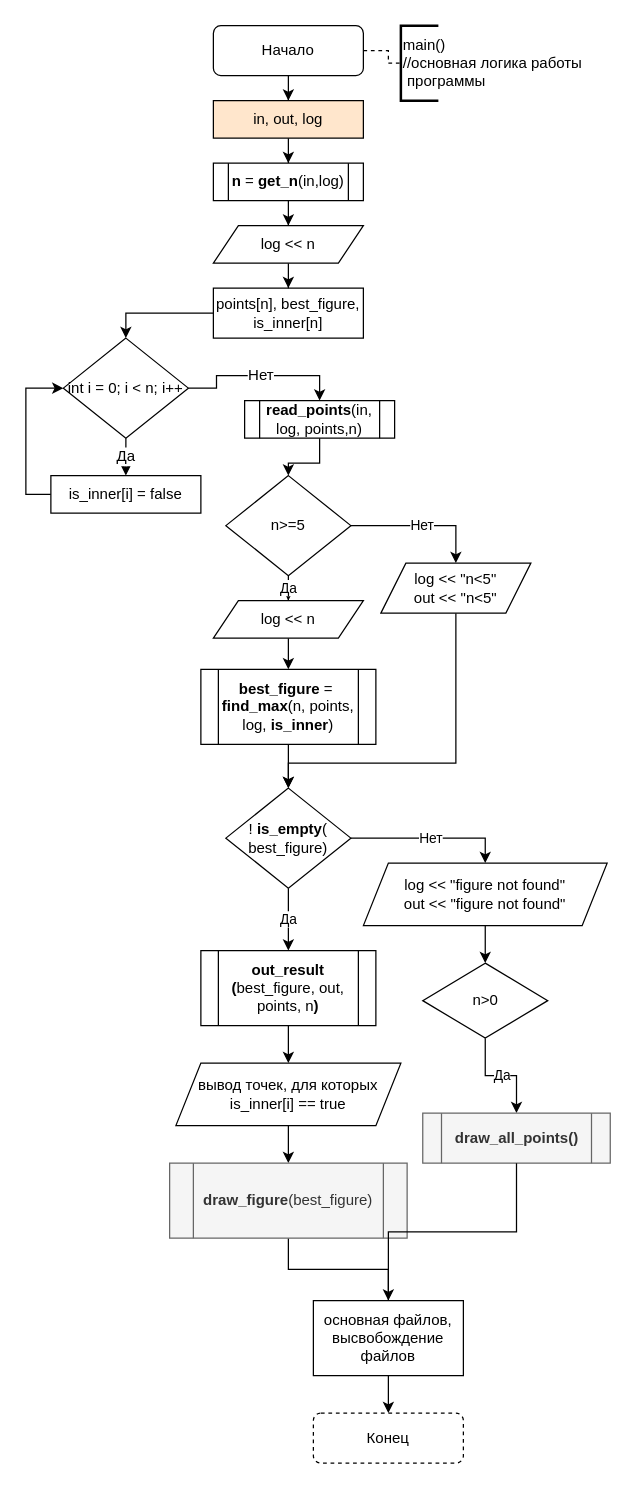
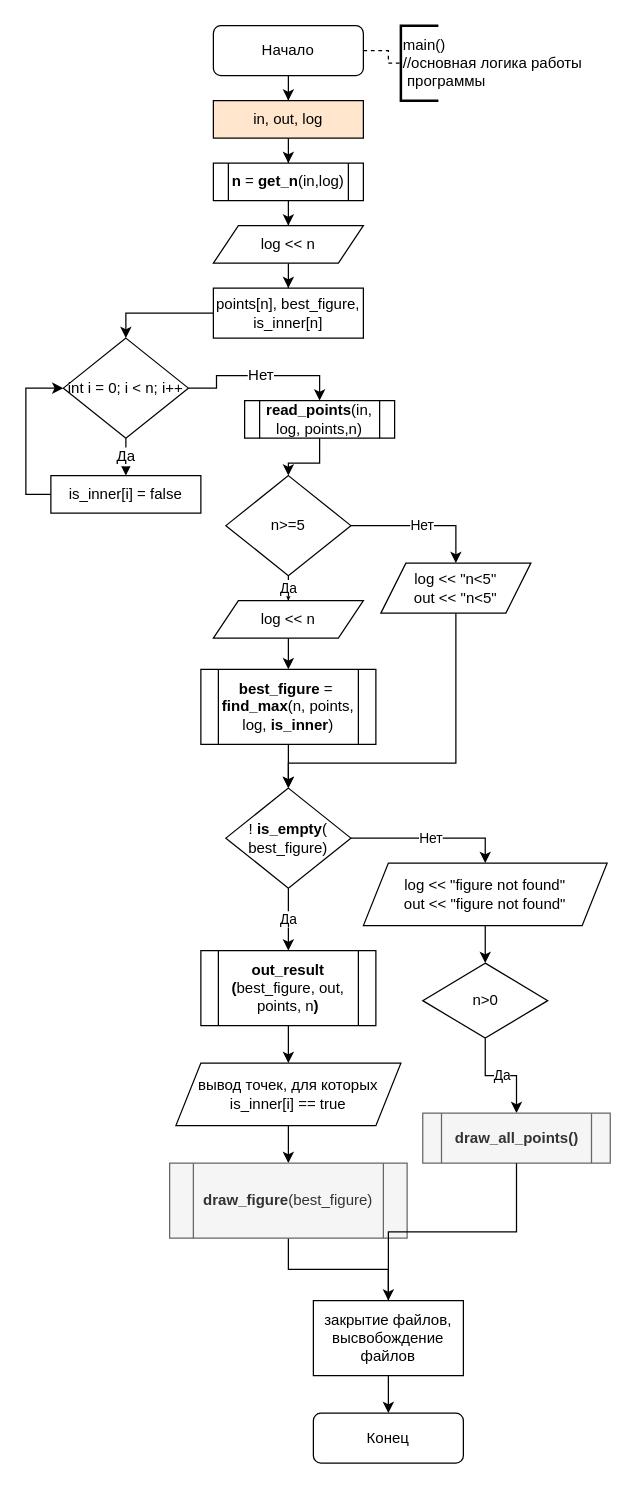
  <mxCell id="0" />
  <mxCell id="1" parent="0" />
  <mxCell id="2" value="" style="edgeStyle=orthogonalEdgeStyle;rounded=0;orthogonalLoop=1;jettySize=auto;html=1;entryX=0.5;entryY=0;entryDx=0;entryDy=0;" parent="1" source="4" target="7" edge="1"><mxGeometry relative="1" as="geometry"><mxPoint x="230" y="130" as="targetPoint" /></mxGeometry></mxCell>
  <mxCell id="3" style="edgeStyle=orthogonalEdgeStyle;rounded=0;orthogonalLoop=1;jettySize=auto;html=1;entryX=0;entryY=0.5;entryDx=0;entryDy=0;entryPerimeter=0;fontSize=12;endArrow=none;endFill=0;dashed=1;" parent="1" source="4" target="19" edge="1"><mxGeometry relative="1" as="geometry" /></mxCell>
  <mxCell id="4" value="Начало" style="rounded=1;whiteSpace=wrap;html=1;fontSize=12;glass=0;strokeWidth=1;shadow=0;" parent="1" vertex="1"><mxGeometry x="170" y="20" width="120" height="40" as="geometry" /></mxCell>
- <mxCell id="5" value="Конец" style="rounded=1;whiteSpace=wrap;html=1;fontSize=12;glass=0;strokeWidth=1;shadow=0;dashed=1;" parent="1" vertex="1"><mxGeometry x="250" y="1130" width="120" height="40" as="geometry" /></mxCell>
+ <mxCell id="5" value="Конец" style="rounded=1;whiteSpace=wrap;html=1;fontSize=12;glass=0;strokeWidth=1;shadow=0;" parent="1" vertex="1"><mxGeometry x="250" y="1130" width="120" height="40" as="geometry" /></mxCell>
  <mxCell id="6" style="edgeStyle=orthogonalEdgeStyle;rounded=0;orthogonalLoop=1;jettySize=auto;html=1;entryX=0.5;entryY=0;entryDx=0;entryDy=0;" parent="1" source="7" target="9" edge="1"><mxGeometry relative="1" as="geometry" /></mxCell>
  <mxCell id="7" value="in, out, log" style="rounded=0;whiteSpace=wrap;html=1;fillColor=#ffe6cc;" parent="1" vertex="1"><mxGeometry x="170" y="80" width="120" height="30" as="geometry" /></mxCell>
  <mxCell id="8" style="edgeStyle=orthogonalEdgeStyle;rounded=0;orthogonalLoop=1;jettySize=auto;html=1;entryX=0.5;entryY=0;entryDx=0;entryDy=0;" edge="1" parent="1" source="9" target="24"><mxGeometry relative="1" as="geometry" /></mxCell>
  <mxCell id="9" value="&lt;b&gt;n&lt;/b&gt; = &lt;b&gt;get_n&lt;/b&gt;(in,log)" style="shape=process;whiteSpace=wrap;html=1;backgroundOutline=1;" parent="1" vertex="1"><mxGeometry x="170" y="130" width="120" height="30" as="geometry" /></mxCell>
  <mxCell id="10" style="edgeStyle=orthogonalEdgeStyle;rounded=0;orthogonalLoop=1;jettySize=auto;html=1;entryX=0.5;entryY=0;entryDx=0;entryDy=0;" parent="1" source="11" target="16" edge="1"><mxGeometry relative="1" as="geometry" /></mxCell>
  <mxCell id="11" value="points[n], best_figure, is_inner[n]" style="rounded=0;whiteSpace=wrap;html=1;" parent="1" vertex="1"><mxGeometry x="170" y="230" width="120" height="40" as="geometry" /></mxCell>
  <mxCell id="12" style="edgeStyle=orthogonalEdgeStyle;rounded=0;orthogonalLoop=1;jettySize=auto;html=1;entryX=0.5;entryY=0;entryDx=0;entryDy=0;" edge="1" parent="1" source="13" target="22"><mxGeometry relative="1" as="geometry" /></mxCell>
  <mxCell id="13" value="&lt;b&gt;read_points&lt;/b&gt;(in,&lt;br&gt;log, points,n)" style="shape=process;whiteSpace=wrap;html=1;backgroundOutline=1;" parent="1" vertex="1"><mxGeometry x="195" y="320" width="120" height="30" as="geometry" /></mxCell>
  <mxCell id="14" value="Да" style="edgeStyle=orthogonalEdgeStyle;rounded=0;orthogonalLoop=1;jettySize=auto;html=1;fontSize=12;" parent="1" source="16" target="18" edge="1"><mxGeometry relative="1" as="geometry" /></mxCell>
  <mxCell id="15" value="Нет" style="edgeStyle=orthogonalEdgeStyle;rounded=0;orthogonalLoop=1;jettySize=auto;html=1;entryX=0.5;entryY=0;entryDx=0;entryDy=0;fontSize=12;" parent="1" source="16" target="13" edge="1"><mxGeometry relative="1" as="geometry" /></mxCell>
  <mxCell id="16" value="&lt;font style=&quot;font-size: 12px&quot;&gt;int i = 0; i &amp;lt; n; i++&lt;/font&gt;" style="rhombus;whiteSpace=wrap;html=1;" parent="1" vertex="1"><mxGeometry x="50" y="270" width="100" height="80" as="geometry" /></mxCell>
  <mxCell id="17" style="edgeStyle=orthogonalEdgeStyle;rounded=0;orthogonalLoop=1;jettySize=auto;html=1;entryX=0;entryY=0.5;entryDx=0;entryDy=0;fontSize=12;" parent="1" source="18" target="16" edge="1"><mxGeometry relative="1" as="geometry"><Array as="points"><mxPoint x="20" y="395" /><mxPoint x="20" y="310" /></Array></mxGeometry></mxCell>
  <mxCell id="18" value="is_inner[i] = false" style="rounded=0;whiteSpace=wrap;html=1;fontSize=12;" parent="1" vertex="1"><mxGeometry x="40" y="380" width="120" height="30" as="geometry" /></mxCell>
  <mxCell id="19" value="main()&lt;br&gt;//основная логика работы&lt;br&gt;&amp;nbsp;программы" style="strokeWidth=2;html=1;shape=mxgraph.flowchart.annotation_1;align=left;pointerEvents=1;fontSize=12;" parent="1" vertex="1"><mxGeometry x="320" y="20" width="30" height="60" as="geometry" /></mxCell>
  <mxCell id="20" value="Да" style="edgeStyle=orthogonalEdgeStyle;rounded=0;orthogonalLoop=1;jettySize=auto;html=1;entryX=0.5;entryY=0;entryDx=0;entryDy=0;" edge="1" parent="1" source="22" target="26"><mxGeometry relative="1" as="geometry" /></mxCell>
  <mxCell id="21" value="Нет" style="edgeStyle=orthogonalEdgeStyle;rounded=0;orthogonalLoop=1;jettySize=auto;html=1;entryX=0.5;entryY=0;entryDx=0;entryDy=0;" edge="1" parent="1" source="22" target="30"><mxGeometry relative="1" as="geometry" /></mxCell>
  <mxCell id="22" value="n&amp;gt;=5" style="rhombus;whiteSpace=wrap;html=1;" vertex="1" parent="1"><mxGeometry x="180" y="380" width="100" height="80" as="geometry" /></mxCell>
  <mxCell id="23" style="edgeStyle=orthogonalEdgeStyle;rounded=0;orthogonalLoop=1;jettySize=auto;html=1;entryX=0.5;entryY=0;entryDx=0;entryDy=0;" edge="1" parent="1" source="24" target="11"><mxGeometry relative="1" as="geometry" /></mxCell>
  <mxCell id="24" value="log &amp;lt;&amp;lt; n" style="shape=parallelogram;perimeter=parallelogramPerimeter;whiteSpace=wrap;html=1;fixedSize=1;" vertex="1" parent="1"><mxGeometry x="170" y="180" width="120" height="30" as="geometry" /></mxCell>
  <mxCell id="25" style="edgeStyle=orthogonalEdgeStyle;rounded=0;orthogonalLoop=1;jettySize=auto;html=1;entryX=0.5;entryY=0;entryDx=0;entryDy=0;" edge="1" parent="1" source="26" target="28"><mxGeometry relative="1" as="geometry" /></mxCell>
  <mxCell id="26" value="log &amp;lt;&amp;lt; n" style="shape=parallelogram;perimeter=parallelogramPerimeter;whiteSpace=wrap;html=1;fixedSize=1;" vertex="1" parent="1"><mxGeometry x="170" y="480" width="120" height="30" as="geometry" /></mxCell>
  <mxCell id="27" style="edgeStyle=orthogonalEdgeStyle;rounded=0;orthogonalLoop=1;jettySize=auto;html=1;entryX=0.5;entryY=0;entryDx=0;entryDy=0;" edge="1" parent="1" source="28" target="33"><mxGeometry relative="1" as="geometry" /></mxCell>
  <mxCell id="28" value="&lt;b&gt;best_figure &lt;/b&gt;=&amp;nbsp;&lt;br&gt;&lt;b&gt;find_max&lt;/b&gt;(n, points, log, &lt;b&gt;is_inner&lt;/b&gt;)" style="shape=process;whiteSpace=wrap;html=1;backgroundOutline=1;" vertex="1" parent="1"><mxGeometry x="160" y="535" width="140" height="60" as="geometry" /></mxCell>
  <mxCell id="29" style="edgeStyle=orthogonalEdgeStyle;rounded=0;orthogonalLoop=1;jettySize=auto;html=1;entryX=0.5;entryY=0;entryDx=0;entryDy=0;" edge="1" parent="1" source="30" target="33"><mxGeometry relative="1" as="geometry"><Array as="points"><mxPoint x="364" y="610" /><mxPoint x="230" y="610" /></Array></mxGeometry></mxCell>
  <mxCell id="30" value="log &amp;lt;&amp;lt; &quot;n&amp;lt;5&quot;&lt;br&gt;out &amp;lt;&amp;lt; &quot;n&amp;lt;5&quot;" style="shape=parallelogram;perimeter=parallelogramPerimeter;whiteSpace=wrap;html=1;fixedSize=1;" vertex="1" parent="1"><mxGeometry x="304" y="450" width="120" height="40" as="geometry" /></mxCell>
  <mxCell id="31" value="Да" style="edgeStyle=orthogonalEdgeStyle;rounded=0;orthogonalLoop=1;jettySize=auto;html=1;entryX=0.5;entryY=0;entryDx=0;entryDy=0;" edge="1" parent="1" source="33" target="35"><mxGeometry relative="1" as="geometry" /></mxCell>
  <mxCell id="32" value="Нет" style="edgeStyle=orthogonalEdgeStyle;rounded=0;orthogonalLoop=1;jettySize=auto;html=1;entryX=0.5;entryY=0;entryDx=0;entryDy=0;" edge="1" parent="1" source="33" target="41"><mxGeometry relative="1" as="geometry" /></mxCell>
  <mxCell id="33" value="! &lt;b&gt;is_empty&lt;/b&gt;( best_figure)" style="rhombus;whiteSpace=wrap;html=1;" vertex="1" parent="1"><mxGeometry x="180" y="630" width="100" height="80" as="geometry" /></mxCell>
  <mxCell id="34" style="edgeStyle=orthogonalEdgeStyle;rounded=0;orthogonalLoop=1;jettySize=auto;html=1;entryX=0.5;entryY=0;entryDx=0;entryDy=0;" edge="1" parent="1" source="35" target="37"><mxGeometry relative="1" as="geometry" /></mxCell>
  <mxCell id="35" value="&lt;b&gt;out_result (&lt;/b&gt;best_figure, out, points, n&lt;b&gt;)&lt;/b&gt;" style="shape=process;whiteSpace=wrap;html=1;backgroundOutline=1;" vertex="1" parent="1"><mxGeometry x="160" y="760" width="140" height="60" as="geometry" /></mxCell>
  <mxCell id="36" style="edgeStyle=orthogonalEdgeStyle;rounded=0;orthogonalLoop=1;jettySize=auto;html=1;entryX=0.5;entryY=0;entryDx=0;entryDy=0;" edge="1" parent="1" source="37" target="39"><mxGeometry relative="1" as="geometry" /></mxCell>
  <mxCell id="37" value="вывод точек, для которых is_inner[i] == true" style="shape=parallelogram;perimeter=parallelogramPerimeter;whiteSpace=wrap;html=1;fixedSize=1;" vertex="1" parent="1"><mxGeometry x="140" y="850" width="180" height="50" as="geometry" /></mxCell>
  <mxCell id="38" style="edgeStyle=orthogonalEdgeStyle;rounded=0;orthogonalLoop=1;jettySize=auto;html=1;entryX=0.5;entryY=0;entryDx=0;entryDy=0;" edge="1" parent="1" source="39" target="46"><mxGeometry relative="1" as="geometry" /></mxCell>
  <mxCell id="39" value="&lt;b&gt;draw_figure&lt;/b&gt;(best_figure)" style="shape=process;whiteSpace=wrap;html=1;backgroundOutline=1;fillColor=#f5f5f5;fontColor=#333333;strokeColor=#666666;" vertex="1" parent="1"><mxGeometry x="135" y="930" width="190" height="60" as="geometry" /></mxCell>
  <mxCell id="40" style="edgeStyle=orthogonalEdgeStyle;rounded=0;orthogonalLoop=1;jettySize=auto;html=1;entryX=0.5;entryY=0;entryDx=0;entryDy=0;" edge="1" parent="1" source="41" target="43"><mxGeometry relative="1" as="geometry" /></mxCell>
  <mxCell id="41" value="log &amp;lt;&amp;lt; &quot;figure not found&quot;&lt;br&gt;out &amp;lt;&amp;lt; &quot;figure not found&quot;" style="shape=parallelogram;perimeter=parallelogramPerimeter;whiteSpace=wrap;html=1;fixedSize=1;" vertex="1" parent="1"><mxGeometry x="290" y="690" width="195" height="50" as="geometry" /></mxCell>
  <mxCell id="42" value="Да" style="edgeStyle=orthogonalEdgeStyle;rounded=0;orthogonalLoop=1;jettySize=auto;html=1;entryX=0.5;entryY=0;entryDx=0;entryDy=0;" edge="1" parent="1" source="43" target="44"><mxGeometry relative="1" as="geometry" /></mxCell>
  <mxCell id="43" value="n&amp;gt;0" style="rhombus;whiteSpace=wrap;html=1;" vertex="1" parent="1"><mxGeometry x="337.5" y="770" width="100" height="60" as="geometry" /></mxCell>
  <mxCell id="44" value="&lt;b&gt;draw_all_points()&lt;/b&gt;" style="shape=process;whiteSpace=wrap;html=1;backgroundOutline=1;fillColor=#f5f5f5;fontColor=#333333;strokeColor=#666666;" vertex="1" parent="1"><mxGeometry x="337.5" y="890" width="150" height="40" as="geometry" /></mxCell>
  <mxCell id="45" style="edgeStyle=orthogonalEdgeStyle;rounded=0;orthogonalLoop=1;jettySize=auto;html=1;entryX=0.5;entryY=0;entryDx=0;entryDy=0;" edge="1" parent="1" source="46" target="5"><mxGeometry relative="1" as="geometry" /></mxCell>
- <mxCell id="46" value="основная файлов, высвобождение файлов" style="rounded=0;whiteSpace=wrap;html=1;" vertex="1" parent="1"><mxGeometry x="250" y="1040" width="120" height="60" as="geometry" /></mxCell>
+ <mxCell id="46" value="закрытие файлов, высвобождение файлов" style="rounded=0;whiteSpace=wrap;html=1;" vertex="1" parent="1"><mxGeometry x="250" y="1040" width="120" height="60" as="geometry" /></mxCell>
  <mxCell id="47" value="" style="edgeStyle=orthogonalEdgeStyle;rounded=0;orthogonalLoop=1;jettySize=auto;html=1;endArrow=none;" edge="1" parent="1" source="44" target="46"><mxGeometry relative="1" as="geometry"><mxPoint x="230" y="1090" as="targetPoint" /><mxPoint x="423" y="930" as="sourcePoint" /><Array as="points" /></mxGeometry></mxCell>
